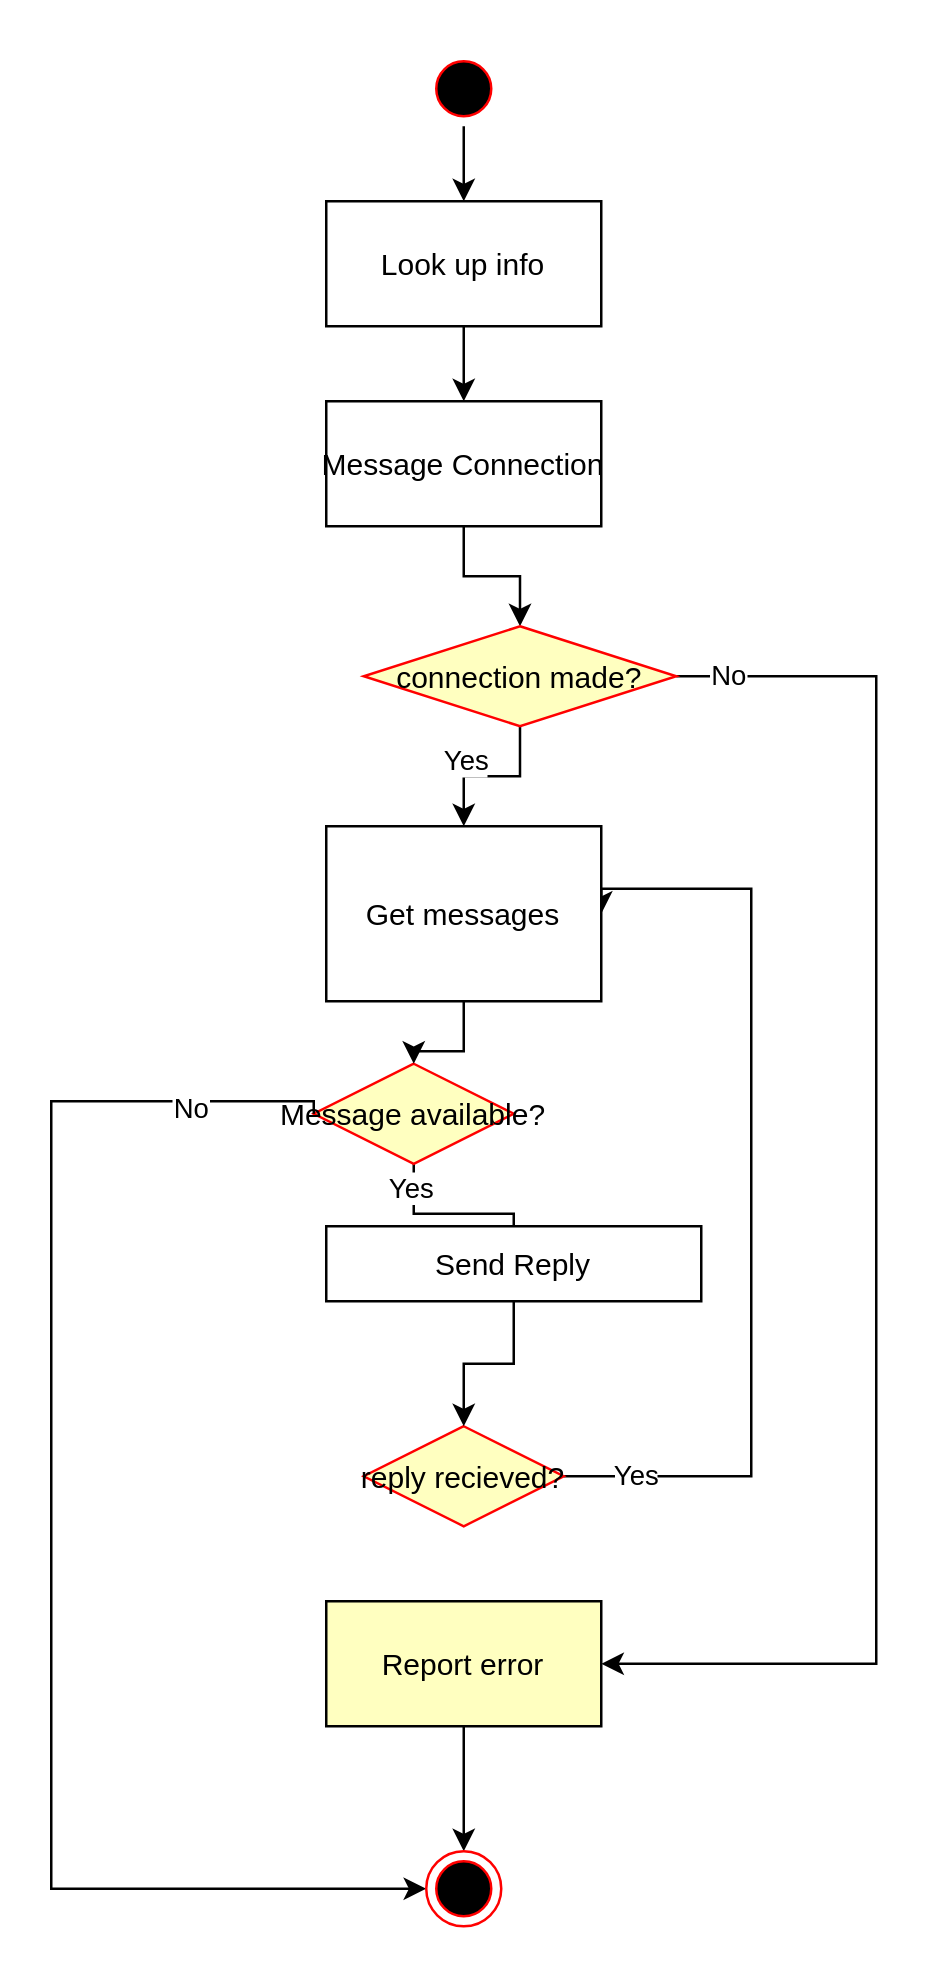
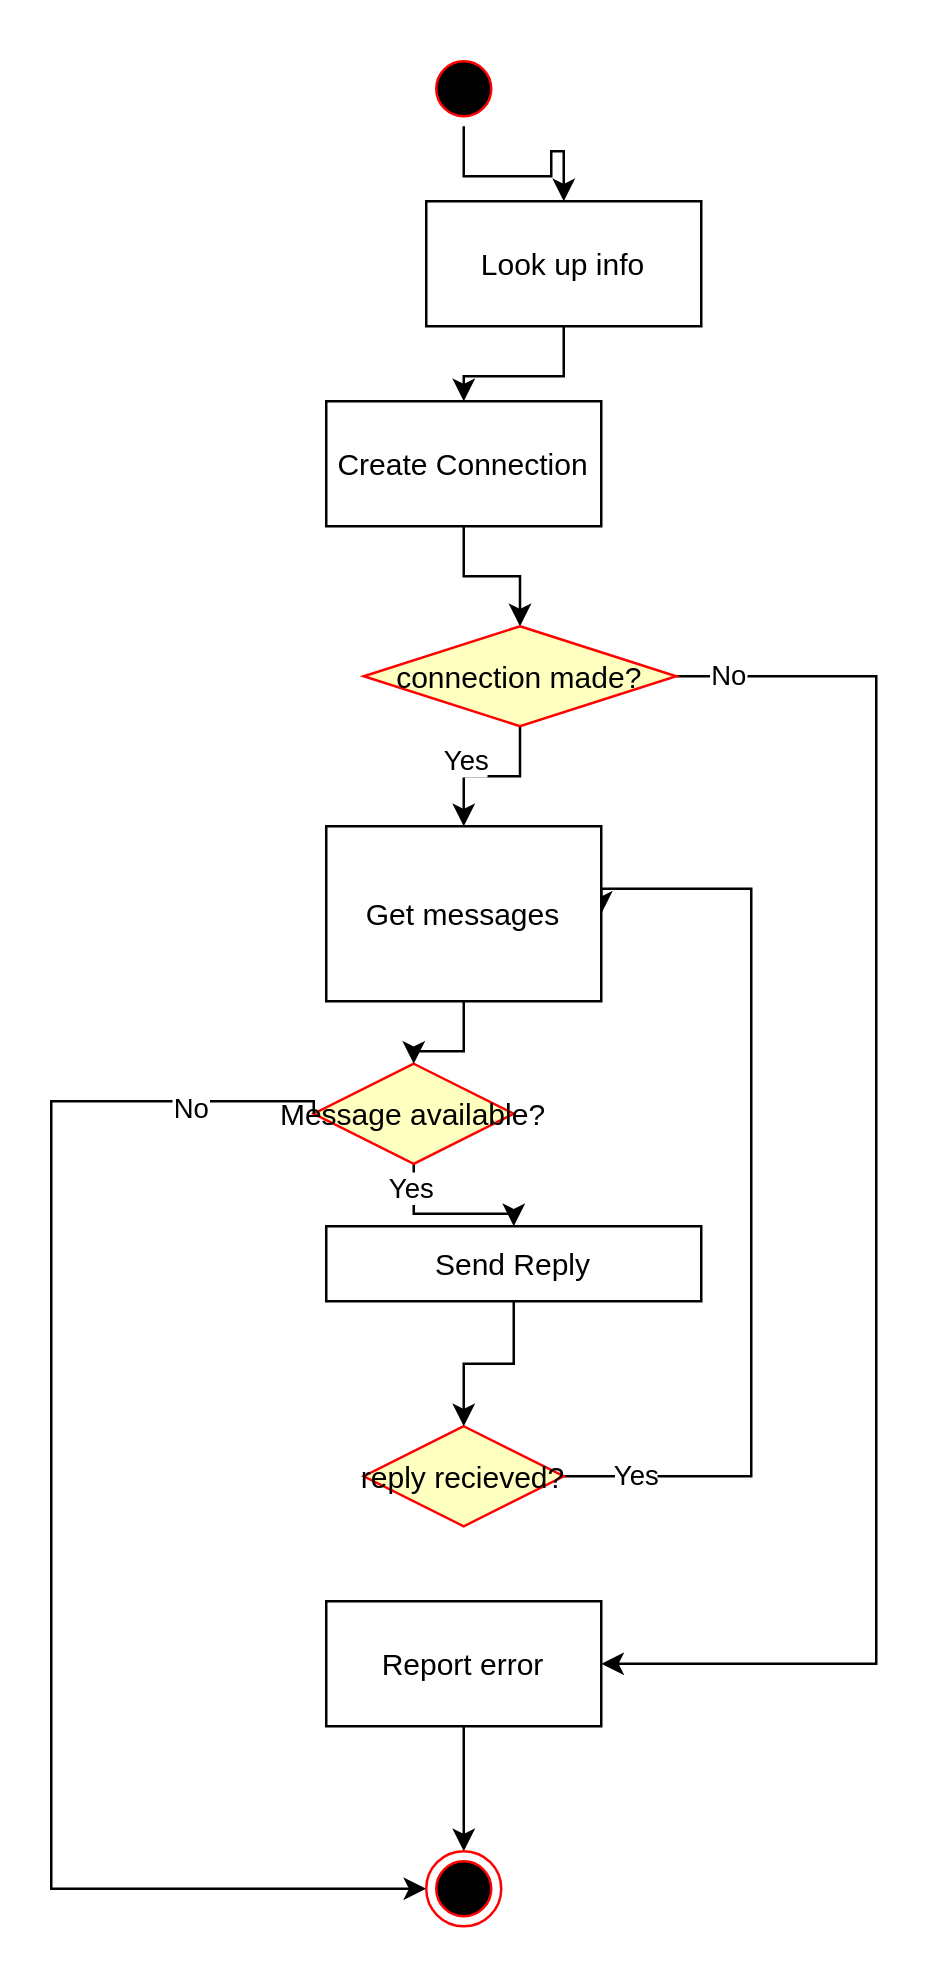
  <mxCell id="0" />
  <mxCell id="1" parent="0" />
  <mxCell id="2" value="" style="edgeStyle=orthogonalEdgeStyle;rounded=0;orthogonalLoop=1;jettySize=auto;html=1;strokeColor=#000000;" edge="1" parent="1" source="3" target="5"><mxGeometry relative="1" as="geometry" /></mxCell>
  <mxCell id="3" value="" style="ellipse;shape=startState;fillColor=#000000;strokeColor=#ff0000;" vertex="1" parent="1"><mxGeometry x="170" y="20" width="30" height="30" as="geometry" /></mxCell>
  <mxCell id="4" value="" style="edgeStyle=orthogonalEdgeStyle;rounded=0;orthogonalLoop=1;jettySize=auto;html=1;" edge="1" parent="1" source="5" target="7"><mxGeometry relative="1" as="geometry" /></mxCell>
- <mxCell id="5" value="Look up info" style="" vertex="1" parent="1"><mxGeometry x="130" y="80" width="110" height="50" as="geometry" /></mxCell>
+ <mxCell id="5" value="Look up info" style="" vertex="1" parent="1"><mxGeometry x="170" y="80" width="110" height="50" as="geometry" /></mxCell>
  <mxCell id="6" value="" style="edgeStyle=orthogonalEdgeStyle;rounded=0;orthogonalLoop=1;jettySize=auto;html=1;" edge="1" parent="1" source="7" target="12"><mxGeometry relative="1" as="geometry" /></mxCell>
- <mxCell id="7" value="Message Connection" style="" vertex="1" parent="1"><mxGeometry x="130" y="160" width="110" height="50" as="geometry" /></mxCell>
+ <mxCell id="7" value="Create Connection" style="" vertex="1" parent="1"><mxGeometry x="130" y="160" width="110" height="50" as="geometry" /></mxCell>
  <mxCell id="8" value="" style="edgeStyle=orthogonalEdgeStyle;rounded=0;orthogonalLoop=1;jettySize=auto;html=1;" edge="1" parent="1" source="12" target="22"><mxGeometry relative="1" as="geometry" /></mxCell>
  <mxCell id="9" value="Yes" style="edgeLabel;html=1;align=center;verticalAlign=middle;resizable=0;points=[];" vertex="1" connectable="0" parent="8"><mxGeometry x="0.4" relative="1" as="geometry"><mxPoint y="-8" as="offset" /></mxGeometry></mxCell>
  <mxCell id="10" style="edgeStyle=orthogonalEdgeStyle;rounded=0;orthogonalLoop=1;jettySize=auto;html=1;entryX=1;entryY=0.5;entryDx=0;entryDy=0;" edge="1" parent="1" source="12" target="26"><mxGeometry relative="1" as="geometry"><Array as="points"><mxPoint x="350" y="270" /><mxPoint x="350" y="665" /></Array></mxGeometry></mxCell>
  <mxCell id="11" value="No" style="edgeLabel;html=1;align=center;verticalAlign=middle;resizable=0;points=[];" vertex="1" connectable="0" parent="10"><mxGeometry x="-0.933" y="1" relative="1" as="geometry"><mxPoint as="offset" /></mxGeometry></mxCell>
  <mxCell id="12" value="connection made?" style="rhombus;fillColor=#ffffc0;strokeColor=#ff0000;" vertex="1" parent="1"><mxGeometry x="145" y="250" width="125" height="40" as="geometry" /></mxCell>
- <mxCell id="13" value="" style="edgeStyle=orthogonalEdgeStyle;rounded=0;orthogonalLoop=1;jettySize=auto;html=1;endArrow=none;" edge="1" parent="1" source="15" target="24"><mxGeometry relative="1" as="geometry" /></mxCell>
+ <mxCell id="13" value="" style="edgeStyle=orthogonalEdgeStyle;rounded=0;orthogonalLoop=1;jettySize=auto;html=1;" edge="1" parent="1" source="15" target="24"><mxGeometry relative="1" as="geometry" /></mxCell>
  <mxCell id="14" value="Yes" style="edgeLabel;html=1;align=center;verticalAlign=middle;resizable=0;points=[];" vertex="1" connectable="0" parent="13"><mxGeometry x="-0.72" y="-2" relative="1" as="geometry"><mxPoint as="offset" /></mxGeometry></mxCell>
  <mxCell id="15" value="Message available?" style="rhombus;fillColor=#ffffc0;strokeColor=#ff0000;" vertex="1" parent="1"><mxGeometry x="125" y="425" width="80" height="40" as="geometry" /></mxCell>
  <mxCell id="16" style="edgeStyle=orthogonalEdgeStyle;rounded=0;orthogonalLoop=1;jettySize=auto;html=1;entryX=1;entryY=0.5;entryDx=0;entryDy=0;" edge="1" parent="1" source="18" target="22"><mxGeometry relative="1" as="geometry"><Array as="points"><mxPoint x="300" y="590" /><mxPoint x="300" y="355" /></Array></mxGeometry></mxCell>
  <mxCell id="17" value="Yes" style="edgeLabel;html=1;align=center;verticalAlign=middle;resizable=0;points=[];" vertex="1" connectable="0" parent="16"><mxGeometry x="-0.854" y="1" relative="1" as="geometry"><mxPoint as="offset" /></mxGeometry></mxCell>
  <mxCell id="18" value="reply recieved?" style="rhombus;fillColor=#ffffc0;strokeColor=#ff0000;" vertex="1" parent="1"><mxGeometry x="145" y="570" width="80" height="40" as="geometry" /></mxCell>
  <mxCell id="19" value="" style="edgeStyle=orthogonalEdgeStyle;rounded=0;orthogonalLoop=1;jettySize=auto;html=1;" edge="1" parent="1" source="22" target="15"><mxGeometry relative="1" as="geometry" /></mxCell>
  <mxCell id="20" style="edgeStyle=orthogonalEdgeStyle;rounded=0;orthogonalLoop=1;jettySize=auto;html=1;entryX=0;entryY=0.5;entryDx=0;entryDy=0;exitX=0;exitY=0.5;exitDx=0;exitDy=0;" edge="1" parent="1" source="15" target="27"><mxGeometry relative="1" as="geometry"><Array as="points"><mxPoint x="20" y="440" /><mxPoint x="20" y="755" /></Array></mxGeometry></mxCell>
  <mxCell id="21" value="No" style="edgeLabel;html=1;align=center;verticalAlign=middle;resizable=0;points=[];" vertex="1" connectable="0" parent="20"><mxGeometry x="-0.81" y="2" relative="1" as="geometry"><mxPoint as="offset" /></mxGeometry></mxCell>
  <mxCell id="22" value="Get messages" style="" vertex="1" parent="1"><mxGeometry x="130" y="330" width="110" height="70" as="geometry" /></mxCell>
  <mxCell id="23" value="" style="edgeStyle=orthogonalEdgeStyle;rounded=0;orthogonalLoop=1;jettySize=auto;html=1;" edge="1" parent="1" source="24" target="18"><mxGeometry relative="1" as="geometry" /></mxCell>
  <mxCell id="24" value="Send Reply" style="" vertex="1" parent="1"><mxGeometry x="130" y="490" width="150" height="30" as="geometry" /></mxCell>
  <mxCell id="25" value="" style="edgeStyle=orthogonalEdgeStyle;rounded=0;orthogonalLoop=1;jettySize=auto;html=1;" edge="1" parent="1" source="26" target="27"><mxGeometry relative="1" as="geometry" /></mxCell>
- <mxCell id="26" value="Report error" style="fillColor=#ffffc0;" vertex="1" parent="1"><mxGeometry x="130" y="640" width="110" height="50" as="geometry" /></mxCell>
+ <mxCell id="26" value="Report error" style="" vertex="1" parent="1"><mxGeometry x="130" y="640" width="110" height="50" as="geometry" /></mxCell>
  <mxCell id="27" value="" style="ellipse;shape=endState;fillColor=#000000;strokeColor=#ff0000" vertex="1" parent="1"><mxGeometry x="170" y="740" width="30" height="30" as="geometry" /></mxCell>
